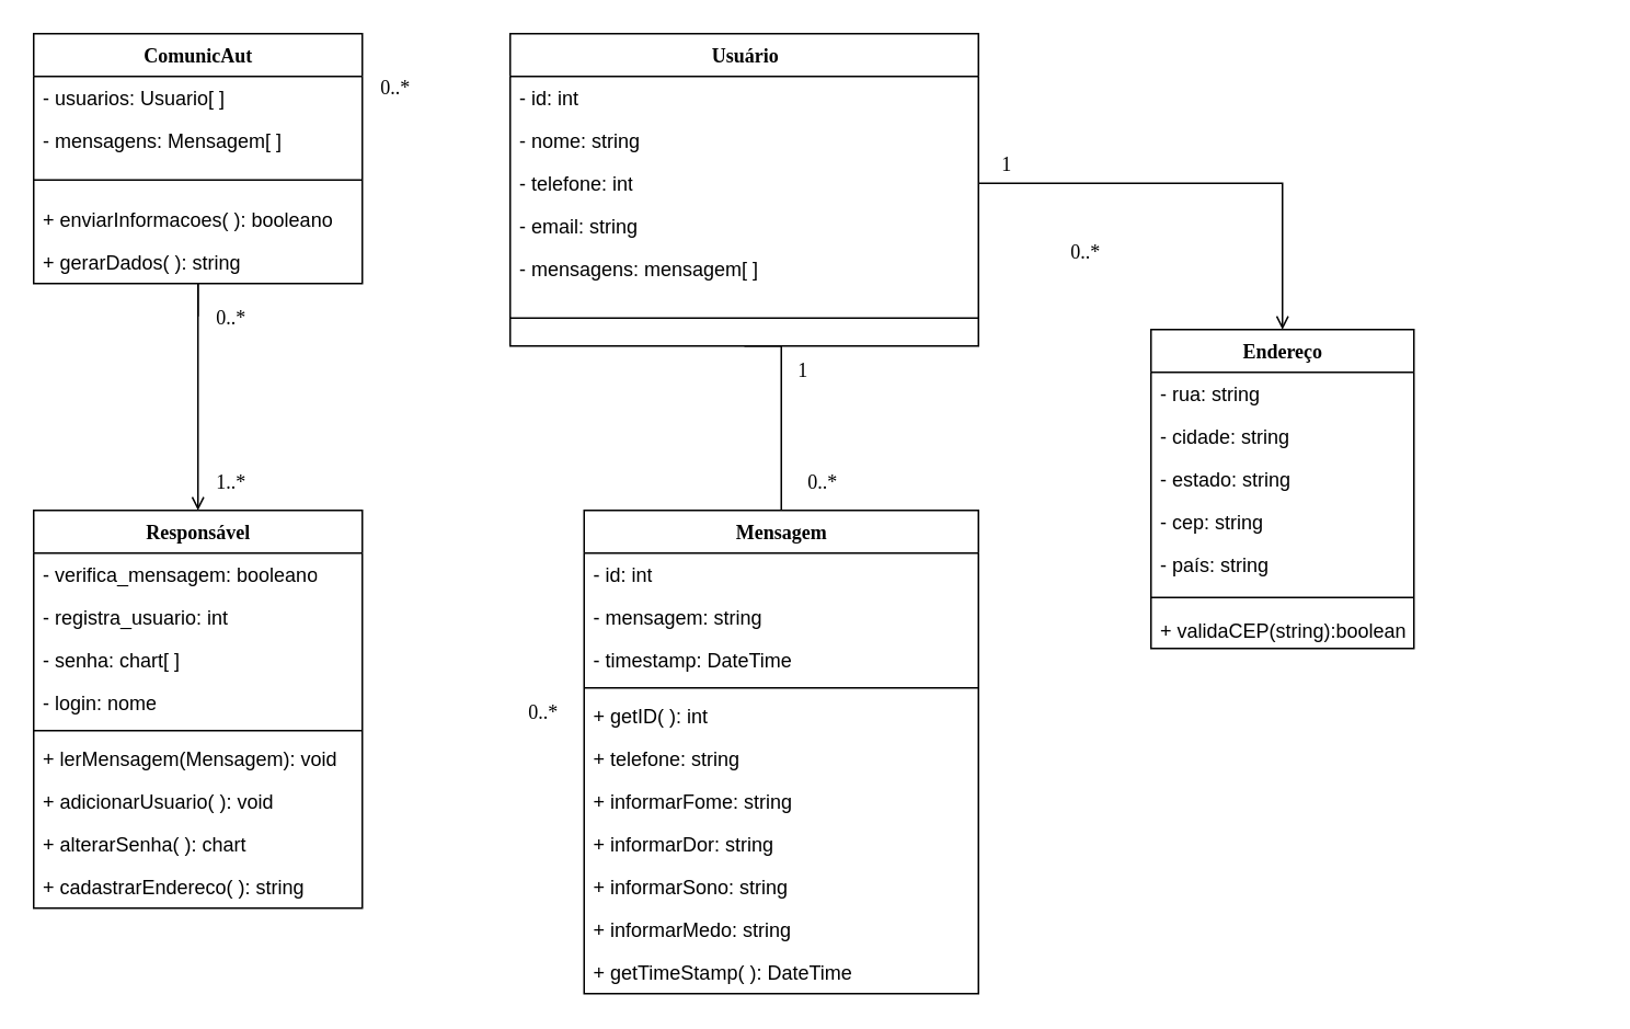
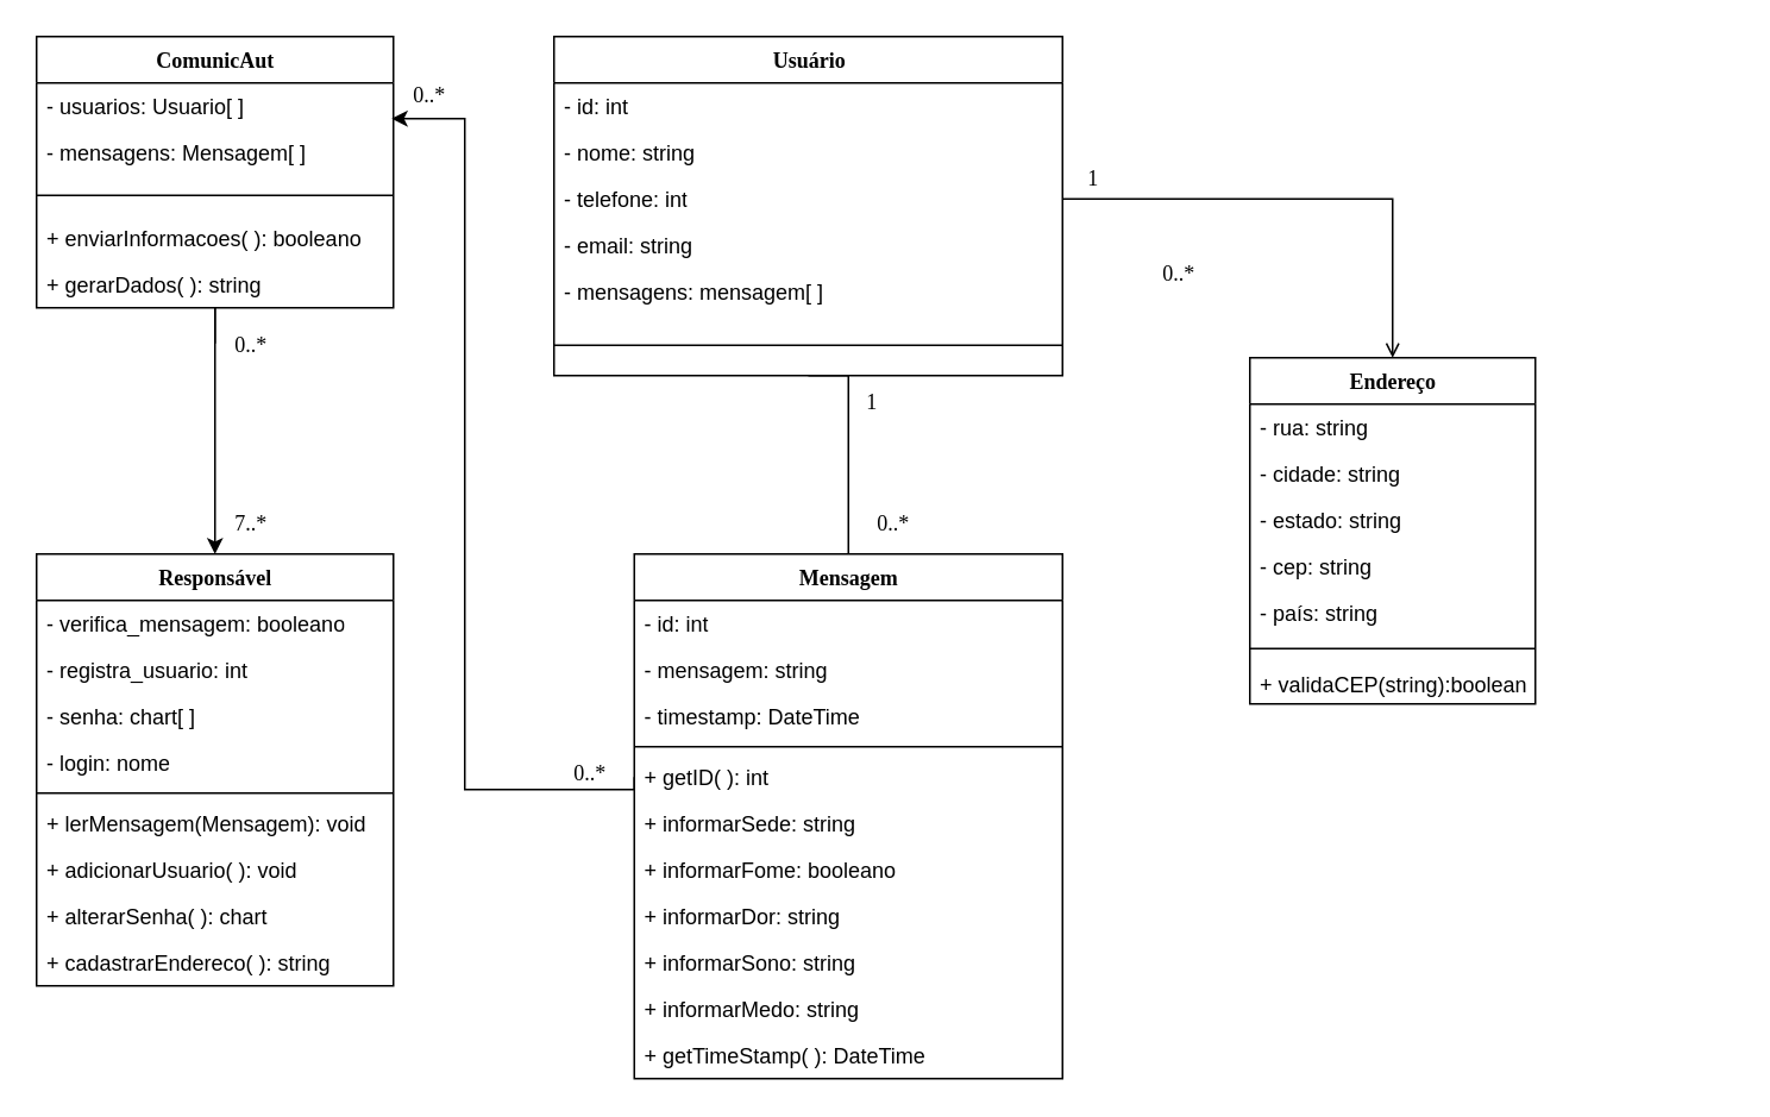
  <mxCell id="0" />
  <mxCell id="1" parent="0" />
  <mxCell id="2" value="Responsável" style="swimlane;html=1;fontStyle=1;align=center;verticalAlign=top;childLayout=stackLayout;horizontal=1;startSize=26;horizontalStack=0;resizeParent=1;resizeLast=0;collapsible=1;marginBottom=0;swimlaneFillColor=#ffffff;rounded=0;shadow=0;comic=0;labelBackgroundColor=none;strokeWidth=1;fillColor=none;fontFamily=Verdana;fontSize=12" parent="1" vertex="1"><mxGeometry x="20" y="310" width="200" height="242" as="geometry" /></mxCell>
  <mxCell id="3" value="- verifica_mensagem: booleano" style="text;html=1;strokeColor=none;fillColor=none;align=left;verticalAlign=top;spacingLeft=4;spacingRight=4;whiteSpace=wrap;overflow=hidden;rotatable=0;points=[[0,0.5],[1,0.5]];portConstraint=eastwest;" parent="2" vertex="1"><mxGeometry y="26" width="200" height="26" as="geometry" /></mxCell>
  <mxCell id="4" value="- registra_usuario: int" style="text;html=1;strokeColor=none;fillColor=none;align=left;verticalAlign=top;spacingLeft=4;spacingRight=4;whiteSpace=wrap;overflow=hidden;rotatable=0;points=[[0,0.5],[1,0.5]];portConstraint=eastwest;" parent="2" vertex="1"><mxGeometry y="52" width="200" height="26" as="geometry" /></mxCell>
  <mxCell id="5" value="- senha: chart[ ]" style="text;html=1;strokeColor=none;fillColor=none;align=left;verticalAlign=top;spacingLeft=4;spacingRight=4;whiteSpace=wrap;overflow=hidden;rotatable=0;points=[[0,0.5],[1,0.5]];portConstraint=eastwest;" vertex="1" parent="2"><mxGeometry y="78" width="200" height="26" as="geometry" /></mxCell>
  <mxCell id="6" value="- login: nome" style="text;html=1;strokeColor=none;fillColor=none;align=left;verticalAlign=top;spacingLeft=4;spacingRight=4;whiteSpace=wrap;overflow=hidden;rotatable=0;points=[[0,0.5],[1,0.5]];portConstraint=eastwest;" parent="2" vertex="1"><mxGeometry y="104" width="200" height="26" as="geometry" /></mxCell>
  <mxCell id="7" value="" style="line;html=1;strokeWidth=1;fillColor=none;align=left;verticalAlign=middle;spacingTop=-1;spacingLeft=3;spacingRight=3;rotatable=0;labelPosition=right;points=[];portConstraint=eastwest;" parent="2" vertex="1"><mxGeometry y="130" width="200" height="8" as="geometry" /></mxCell>
  <mxCell id="8" value="+ lerMensagem(Mensagem): void" style="text;html=1;strokeColor=none;fillColor=none;align=left;verticalAlign=top;spacingLeft=4;spacingRight=4;whiteSpace=wrap;overflow=hidden;rotatable=0;points=[[0,0.5],[1,0.5]];portConstraint=eastwest;" parent="2" vertex="1"><mxGeometry y="138" width="200" height="26" as="geometry" /></mxCell>
  <mxCell id="9" value="+ adicionarUsuario( ): void" style="text;html=1;strokeColor=none;fillColor=none;align=left;verticalAlign=top;spacingLeft=4;spacingRight=4;whiteSpace=wrap;overflow=hidden;rotatable=0;points=[[0,0.5],[1,0.5]];portConstraint=eastwest;" vertex="1" parent="2"><mxGeometry y="164" width="200" height="26" as="geometry" /></mxCell>
  <mxCell id="10" value="+ alterarSenha( ): chart" style="text;html=1;strokeColor=none;fillColor=none;align=left;verticalAlign=top;spacingLeft=4;spacingRight=4;whiteSpace=wrap;overflow=hidden;rotatable=0;points=[[0,0.5],[1,0.5]];portConstraint=eastwest;" vertex="1" parent="2"><mxGeometry y="190" width="200" height="26" as="geometry" /></mxCell>
  <mxCell id="11" value="+ cadastrarEndereco( ): string" style="text;html=1;strokeColor=none;fillColor=none;align=left;verticalAlign=top;spacingLeft=4;spacingRight=4;whiteSpace=wrap;overflow=hidden;rotatable=0;points=[[0,0.5],[1,0.5]];portConstraint=eastwest;" vertex="1" parent="2"><mxGeometry y="216" width="200" height="26" as="geometry" /></mxCell>
  <mxCell id="12" value="Usuário" style="swimlane;html=1;fontStyle=1;align=center;verticalAlign=top;childLayout=stackLayout;horizontal=1;startSize=26;horizontalStack=0;resizeParent=1;resizeLast=0;collapsible=1;marginBottom=0;swimlaneFillColor=#ffffff;rounded=0;shadow=0;comic=0;labelBackgroundColor=none;strokeWidth=1;fillColor=none;fontFamily=Verdana;fontSize=12" parent="1" vertex="1"><mxGeometry x="310" y="20" width="285" height="190" as="geometry" /></mxCell>
  <mxCell id="13" value="- id: int" style="text;html=1;strokeColor=none;fillColor=none;align=left;verticalAlign=top;spacingLeft=4;spacingRight=4;whiteSpace=wrap;overflow=hidden;rotatable=0;points=[[0,0.5],[1,0.5]];portConstraint=eastwest;" vertex="1" parent="12"><mxGeometry y="26" width="285" height="26" as="geometry" /></mxCell>
  <mxCell id="14" value="- nome: string" style="text;html=1;strokeColor=none;fillColor=none;align=left;verticalAlign=top;spacingLeft=4;spacingRight=4;whiteSpace=wrap;overflow=hidden;rotatable=0;points=[[0,0.5],[1,0.5]];portConstraint=eastwest;" parent="12" vertex="1"><mxGeometry y="52" width="285" height="26" as="geometry" /></mxCell>
  <mxCell id="15" value="- telefone: int" style="text;html=1;strokeColor=none;fillColor=none;align=left;verticalAlign=top;spacingLeft=4;spacingRight=4;whiteSpace=wrap;overflow=hidden;rotatable=0;points=[[0,0.5],[1,0.5]];portConstraint=eastwest;" parent="12" vertex="1"><mxGeometry y="78" width="285" height="26" as="geometry" /></mxCell>
  <mxCell id="16" value="- email: string" style="text;html=1;strokeColor=none;fillColor=none;align=left;verticalAlign=top;spacingLeft=4;spacingRight=4;whiteSpace=wrap;overflow=hidden;rotatable=0;points=[[0,0.5],[1,0.5]];portConstraint=eastwest;" vertex="1" parent="12"><mxGeometry y="104" width="285" height="26" as="geometry" /></mxCell>
  <mxCell id="17" value="- mensagens: mensagem[ ]" style="text;html=1;strokeColor=none;fillColor=none;align=left;verticalAlign=top;spacingLeft=4;spacingRight=4;whiteSpace=wrap;overflow=hidden;rotatable=0;points=[[0,0.5],[1,0.5]];portConstraint=eastwest;" vertex="1" parent="12"><mxGeometry y="130" width="285" height="26" as="geometry" /></mxCell>
  <mxCell id="18" value="" style="line;html=1;strokeWidth=1;fillColor=none;align=left;verticalAlign=middle;spacingTop=-1;spacingLeft=3;spacingRight=3;rotatable=0;labelPosition=right;points=[];portConstraint=eastwest;" parent="12" vertex="1"><mxGeometry y="156" width="285" height="34" as="geometry" /></mxCell>
  <mxCell id="19" value="Endereço" style="swimlane;html=1;fontStyle=1;align=center;verticalAlign=top;childLayout=stackLayout;horizontal=1;startSize=26;horizontalStack=0;resizeParent=1;resizeLast=0;collapsible=1;marginBottom=0;swimlaneFillColor=#ffffff;rounded=0;shadow=0;comic=0;labelBackgroundColor=none;strokeWidth=1;fillColor=none;fontFamily=Verdana;fontSize=12" parent="1" vertex="1"><mxGeometry x="700" y="200" width="160" height="194" as="geometry" /></mxCell>
  <mxCell id="20" value="- rua: string" style="text;html=1;strokeColor=none;fillColor=none;align=left;verticalAlign=top;spacingLeft=4;spacingRight=4;whiteSpace=wrap;overflow=hidden;rotatable=0;points=[[0,0.5],[1,0.5]];portConstraint=eastwest;" parent="19" vertex="1"><mxGeometry y="26" width="160" height="26" as="geometry" /></mxCell>
  <mxCell id="21" value="- cidade: string" style="text;html=1;strokeColor=none;fillColor=none;align=left;verticalAlign=top;spacingLeft=4;spacingRight=4;whiteSpace=wrap;overflow=hidden;rotatable=0;points=[[0,0.5],[1,0.5]];portConstraint=eastwest;" parent="19" vertex="1"><mxGeometry y="52" width="160" height="26" as="geometry" /></mxCell>
  <mxCell id="22" value="- estado: string" style="text;html=1;strokeColor=none;fillColor=none;align=left;verticalAlign=top;spacingLeft=4;spacingRight=4;whiteSpace=wrap;overflow=hidden;rotatable=0;points=[[0,0.5],[1,0.5]];portConstraint=eastwest;" vertex="1" parent="19"><mxGeometry y="78" width="160" height="26" as="geometry" /></mxCell>
  <mxCell id="23" value="- cep: string" style="text;html=1;strokeColor=none;fillColor=none;align=left;verticalAlign=top;spacingLeft=4;spacingRight=4;whiteSpace=wrap;overflow=hidden;rotatable=0;points=[[0,0.5],[1,0.5]];portConstraint=eastwest;" vertex="1" parent="19"><mxGeometry y="104" width="160" height="26" as="geometry" /></mxCell>
  <mxCell id="24" value="- país: string" style="text;html=1;strokeColor=none;fillColor=none;align=left;verticalAlign=top;spacingLeft=4;spacingRight=4;whiteSpace=wrap;overflow=hidden;rotatable=0;points=[[0,0.5],[1,0.5]];portConstraint=eastwest;" vertex="1" parent="19"><mxGeometry y="130" width="160" height="26" as="geometry" /></mxCell>
  <mxCell id="25" value="" style="line;html=1;strokeWidth=1;fillColor=none;align=left;verticalAlign=middle;spacingTop=-1;spacingLeft=3;spacingRight=3;rotatable=0;labelPosition=right;points=[];portConstraint=eastwest;" parent="19" vertex="1"><mxGeometry y="156" width="160" height="14" as="geometry" /></mxCell>
  <mxCell id="26" value="+ validaCEP(string):boolean" style="text;html=1;strokeColor=none;fillColor=none;align=left;verticalAlign=top;spacingLeft=4;spacingRight=4;whiteSpace=wrap;overflow=hidden;rotatable=0;points=[[0,0.5],[1,0.5]];portConstraint=eastwest;" parent="19" vertex="1"><mxGeometry y="170" width="160" height="18" as="geometry" /></mxCell>
  <mxCell id="27" style="edgeStyle=orthogonalEdgeStyle;rounded=0;orthogonalLoop=1;jettySize=auto;html=1;exitX=0.5;exitY=1;exitDx=0;exitDy=0;" edge="1" parent="1" source="29"><mxGeometry relative="1" as="geometry"><mxPoint x="120" y="120" as="targetPoint" /></mxGeometry></mxCell>
- <mxCell id="28" style="edgeStyle=orthogonalEdgeStyle;rounded=0;orthogonalLoop=1;jettySize=auto;html=1;exitX=0.5;exitY=1;exitDx=0;exitDy=0;entryX=0.5;entryY=0;entryDx=0;entryDy=0;endArrow=open;" edge="1" parent="1" source="29" target="2"><mxGeometry relative="1" as="geometry" /></mxCell>
+ <mxCell id="28" style="edgeStyle=orthogonalEdgeStyle;rounded=0;orthogonalLoop=1;jettySize=auto;html=1;exitX=0.5;exitY=1;exitDx=0;exitDy=0;entryX=0.5;entryY=0;entryDx=0;entryDy=0;" edge="1" parent="1" source="29" target="2"><mxGeometry relative="1" as="geometry" /></mxCell>
  <mxCell id="29" value="ComunicAut" style="swimlane;html=1;fontStyle=1;align=center;verticalAlign=top;childLayout=stackLayout;horizontal=1;startSize=26;horizontalStack=0;resizeParent=1;resizeLast=0;collapsible=1;marginBottom=0;swimlaneFillColor=#ffffff;rounded=0;shadow=0;comic=0;labelBackgroundColor=none;strokeWidth=1;fillColor=none;fontFamily=Verdana;fontSize=12" parent="1" vertex="1"><mxGeometry x="20" y="20" width="200" height="152" as="geometry" /></mxCell>
  <mxCell id="30" value="- usuarios: Usuario[ ]" style="text;html=1;strokeColor=none;fillColor=none;align=left;verticalAlign=top;spacingLeft=4;spacingRight=4;whiteSpace=wrap;overflow=hidden;rotatable=0;points=[[0,0.5],[1,0.5]];portConstraint=eastwest;" parent="29" vertex="1"><mxGeometry y="26" width="200" height="26" as="geometry" /></mxCell>
  <mxCell id="31" value="- mensagens: Mensagem[ ]" style="text;html=1;strokeColor=none;fillColor=none;align=left;verticalAlign=top;spacingLeft=4;spacingRight=4;whiteSpace=wrap;overflow=hidden;rotatable=0;points=[[0,0.5],[1,0.5]];portConstraint=eastwest;" vertex="1" parent="29"><mxGeometry y="52" width="200" height="26" as="geometry" /></mxCell>
  <mxCell id="32" value="" style="line;html=1;strokeWidth=1;fillColor=none;align=left;verticalAlign=middle;spacingTop=-1;spacingLeft=3;spacingRight=3;rotatable=0;labelPosition=right;points=[];portConstraint=eastwest;" parent="29" vertex="1"><mxGeometry y="78" width="200" height="22" as="geometry" /></mxCell>
  <mxCell id="33" value="+ enviarInformacoes( ): booleano" style="text;html=1;strokeColor=none;fillColor=none;align=left;verticalAlign=top;spacingLeft=4;spacingRight=4;whiteSpace=wrap;overflow=hidden;rotatable=0;points=[[0,0.5],[1,0.5]];portConstraint=eastwest;" vertex="1" parent="29"><mxGeometry y="100" width="200" height="26" as="geometry" /></mxCell>
  <mxCell id="34" value="+ gerarDados( ): string" style="text;html=1;strokeColor=none;fillColor=none;align=left;verticalAlign=top;spacingLeft=4;spacingRight=4;whiteSpace=wrap;overflow=hidden;rotatable=0;points=[[0,0.5],[1,0.5]];portConstraint=eastwest;" vertex="1" parent="29"><mxGeometry y="126" width="200" height="26" as="geometry" /></mxCell>
  <mxCell id="35" style="edgeStyle=orthogonalEdgeStyle;rounded=0;orthogonalLoop=1;jettySize=auto;html=1;entryX=0.5;entryY=0;entryDx=0;entryDy=0;exitX=0.5;exitY=1;exitDx=0;exitDy=0;endArrow=none;" edge="1" parent="1" source="12" target="36"><mxGeometry relative="1" as="geometry"><mxPoint x="475" y="210" as="targetPoint" /><mxPoint x="450" y="220" as="sourcePoint" /><Array as="points"><mxPoint x="475" y="210" /></Array></mxGeometry></mxCell>
  <mxCell id="36" value="Mensagem" style="swimlane;html=1;fontStyle=1;align=center;verticalAlign=top;childLayout=stackLayout;horizontal=1;startSize=26;horizontalStack=0;resizeParent=1;resizeLast=0;collapsible=1;marginBottom=0;swimlaneFillColor=#ffffff;rounded=0;shadow=0;comic=0;labelBackgroundColor=none;strokeWidth=1;fillColor=none;fontFamily=Verdana;fontSize=12" parent="1" vertex="1"><mxGeometry x="355" y="310" width="240" height="294" as="geometry" /></mxCell>
  <mxCell id="37" value="- id: int" style="text;html=1;strokeColor=none;fillColor=none;align=left;verticalAlign=top;spacingLeft=4;spacingRight=4;whiteSpace=wrap;overflow=hidden;rotatable=0;points=[[0,0.5],[1,0.5]];portConstraint=eastwest;" parent="36" vertex="1"><mxGeometry y="26" width="240" height="26" as="geometry" /></mxCell>
  <mxCell id="38" value="- mensagem: string" style="text;html=1;strokeColor=none;fillColor=none;align=left;verticalAlign=top;spacingLeft=4;spacingRight=4;whiteSpace=wrap;overflow=hidden;rotatable=0;points=[[0,0.5],[1,0.5]];portConstraint=eastwest;" parent="36" vertex="1"><mxGeometry y="52" width="240" height="26" as="geometry" /></mxCell>
  <mxCell id="39" value="- timestamp: DateTime" style="text;html=1;strokeColor=none;fillColor=none;align=left;verticalAlign=top;spacingLeft=4;spacingRight=4;whiteSpace=wrap;overflow=hidden;rotatable=0;points=[[0,0.5],[1,0.5]];portConstraint=eastwest;" vertex="1" parent="36"><mxGeometry y="78" width="240" height="26" as="geometry" /></mxCell>
  <mxCell id="40" value="" style="line;html=1;strokeWidth=1;fillColor=none;align=left;verticalAlign=middle;spacingTop=-1;spacingLeft=3;spacingRight=3;rotatable=0;labelPosition=right;points=[];portConstraint=eastwest;" parent="36" vertex="1"><mxGeometry y="104" width="240" height="8" as="geometry" /></mxCell>
  <mxCell id="41" value="+ getID( ): int" style="text;html=1;strokeColor=none;fillColor=none;align=left;verticalAlign=top;spacingLeft=4;spacingRight=4;whiteSpace=wrap;overflow=hidden;rotatable=0;points=[[0,0.5],[1,0.5]];portConstraint=eastwest;" vertex="1" parent="36"><mxGeometry y="112" width="240" height="26" as="geometry" /></mxCell>
- <mxCell id="42" value="+ telefone: string" style="text;html=1;strokeColor=none;fillColor=none;align=left;verticalAlign=top;spacingLeft=4;spacingRight=4;whiteSpace=wrap;overflow=hidden;rotatable=0;points=[[0,0.5],[1,0.5]];portConstraint=eastwest;" vertex="1" parent="36"><mxGeometry y="138" width="240" height="26" as="geometry" /></mxCell>
- <mxCell id="43" value="+ informarFome: string" style="text;html=1;strokeColor=none;fillColor=none;align=left;verticalAlign=top;spacingLeft=4;spacingRight=4;whiteSpace=wrap;overflow=hidden;rotatable=0;points=[[0,0.5],[1,0.5]];portConstraint=eastwest;" vertex="1" parent="36"><mxGeometry y="164" width="240" height="26" as="geometry" /></mxCell>
+ <mxCell id="42" value="+ informarSede: string" style="text;html=1;strokeColor=none;fillColor=none;align=left;verticalAlign=top;spacingLeft=4;spacingRight=4;whiteSpace=wrap;overflow=hidden;rotatable=0;points=[[0,0.5],[1,0.5]];portConstraint=eastwest;" vertex="1" parent="36"><mxGeometry y="138" width="240" height="26" as="geometry" /></mxCell>
+ <mxCell id="43" value="+ informarFome: booleano" style="text;html=1;strokeColor=none;fillColor=none;align=left;verticalAlign=top;spacingLeft=4;spacingRight=4;whiteSpace=wrap;overflow=hidden;rotatable=0;points=[[0,0.5],[1,0.5]];portConstraint=eastwest;" vertex="1" parent="36"><mxGeometry y="164" width="240" height="26" as="geometry" /></mxCell>
  <mxCell id="44" value="+ informarDor: string" style="text;html=1;strokeColor=none;fillColor=none;align=left;verticalAlign=top;spacingLeft=4;spacingRight=4;whiteSpace=wrap;overflow=hidden;rotatable=0;points=[[0,0.5],[1,0.5]];portConstraint=eastwest;" vertex="1" parent="36"><mxGeometry y="190" width="240" height="26" as="geometry" /></mxCell>
  <mxCell id="45" value="+ informarSono: string" style="text;html=1;strokeColor=none;fillColor=none;align=left;verticalAlign=top;spacingLeft=4;spacingRight=4;whiteSpace=wrap;overflow=hidden;rotatable=0;points=[[0,0.5],[1,0.5]];portConstraint=eastwest;" vertex="1" parent="36"><mxGeometry y="216" width="240" height="26" as="geometry" /></mxCell>
  <mxCell id="46" value="+ informarMedo: string" style="text;html=1;strokeColor=none;fillColor=none;align=left;verticalAlign=top;spacingLeft=4;spacingRight=4;whiteSpace=wrap;overflow=hidden;rotatable=0;points=[[0,0.5],[1,0.5]];portConstraint=eastwest;" parent="36" vertex="1"><mxGeometry y="242" width="240" height="26" as="geometry" /></mxCell>
  <mxCell id="47" value="+ getTimeStamp( ): DateTime" style="text;html=1;strokeColor=none;fillColor=none;align=left;verticalAlign=top;spacingLeft=4;spacingRight=4;whiteSpace=wrap;overflow=hidden;rotatable=0;points=[[0,0.5],[1,0.5]];portConstraint=eastwest;" vertex="1" parent="36"><mxGeometry y="268" width="240" height="26" as="geometry" /></mxCell>
  <mxCell id="48" value="0..*" style="text;html=1;resizable=0;points=[];align=center;verticalAlign=middle;labelBackgroundColor=#ffffff;fontSize=12;fontFamily=Verdana" vertex="1" connectable="0" parent="1"><mxGeometry x="810" y="290" as="geometry"><mxPoint x="-311" y="2" as="offset" /></mxGeometry></mxCell>
  <mxCell id="49" value="1" style="text;html=1;resizable=0;points=[];align=center;verticalAlign=middle;labelBackgroundColor=#ffffff;fontSize=12;fontFamily=Verdana" vertex="1" connectable="0" parent="1"><mxGeometry x="487" y="224.01" as="geometry" /></mxCell>
+ <mxCell id="50" style="edgeStyle=orthogonalEdgeStyle;rounded=0;orthogonalLoop=1;jettySize=auto;html=1;entryX=0.995;entryY=0.769;entryDx=0;entryDy=0;entryPerimeter=0;exitX=0;exitY=0.5;exitDx=0;exitDy=0;" edge="1" parent="1" source="41" target="30"><mxGeometry relative="1" as="geometry"><mxPoint x="290" y="480" as="sourcePoint" /><Array as="points"><mxPoint x="355" y="442" /><mxPoint x="260" y="442" /><mxPoint x="260" y="66" /></Array></mxGeometry></mxCell>
  <mxCell id="51" value="0..*" style="text;html=1;resizable=0;points=[];align=center;verticalAlign=middle;labelBackgroundColor=#ffffff;fontSize=12;fontFamily=Verdana" vertex="1" connectable="0" parent="1"><mxGeometry x="550" y="50" as="geometry"><mxPoint x="-311" y="2" as="offset" /></mxGeometry></mxCell>
  <mxCell id="52" value="0..*" style="text;html=1;resizable=0;points=[];align=center;verticalAlign=middle;labelBackgroundColor=#ffffff;fontSize=12;fontFamily=Verdana" vertex="1" connectable="0" parent="1"><mxGeometry x="640" y="430" as="geometry"><mxPoint x="-311" y="2" as="offset" /></mxGeometry></mxCell>
  <mxCell id="53" style="edgeStyle=orthogonalEdgeStyle;rounded=0;orthogonalLoop=1;jettySize=auto;html=1;exitX=1;exitY=0.5;exitDx=0;exitDy=0;entryX=0.5;entryY=0;entryDx=0;entryDy=0;endArrow=open;" edge="1" parent="1" source="15" target="19"><mxGeometry relative="1" as="geometry" /></mxCell>
  <mxCell id="54" value="0..*" style="text;html=1;resizable=0;points=[];align=center;verticalAlign=middle;labelBackgroundColor=#ffffff;fontSize=12;fontFamily=Verdana" vertex="1" connectable="0" parent="1"><mxGeometry x="970" y="150" as="geometry"><mxPoint x="-311" y="2" as="offset" /></mxGeometry></mxCell>
  <mxCell id="55" value="1" style="text;html=1;resizable=0;points=[];align=center;verticalAlign=middle;labelBackgroundColor=#ffffff;fontSize=12;fontFamily=Verdana" vertex="1" connectable="0" parent="1"><mxGeometry x="497" y="234.01" as="geometry"><mxPoint x="114" y="-135" as="offset" /></mxGeometry></mxCell>
- <mxCell id="56" value="1..*" style="text;html=1;resizable=0;points=[];align=center;verticalAlign=middle;labelBackgroundColor=#ffffff;fontSize=12;fontFamily=Verdana" vertex="1" connectable="0" parent="1"><mxGeometry x="450" y="290" as="geometry"><mxPoint x="-311" y="2" as="offset" /></mxGeometry></mxCell>
+ <mxCell id="56" value="7..*" style="text;html=1;resizable=0;points=[];align=center;verticalAlign=middle;labelBackgroundColor=#ffffff;fontSize=12;fontFamily=Verdana" vertex="1" connectable="0" parent="1"><mxGeometry x="450" y="290" as="geometry"><mxPoint x="-311" y="2" as="offset" /></mxGeometry></mxCell>
  <mxCell id="57" value="0..*" style="text;html=1;resizable=0;points=[];align=center;verticalAlign=middle;labelBackgroundColor=#ffffff;fontSize=12;fontFamily=Verdana" vertex="1" connectable="0" parent="1"><mxGeometry x="450" y="190" as="geometry"><mxPoint x="-311" y="2" as="offset" /></mxGeometry></mxCell>
